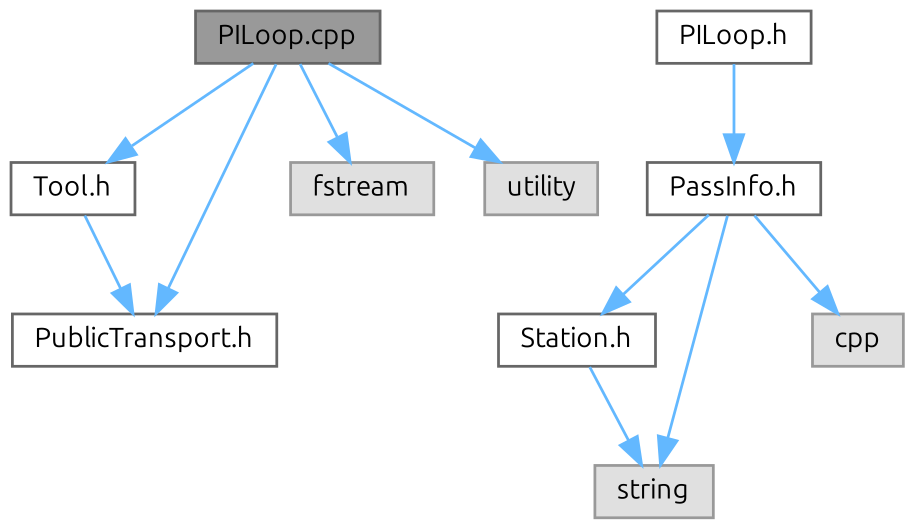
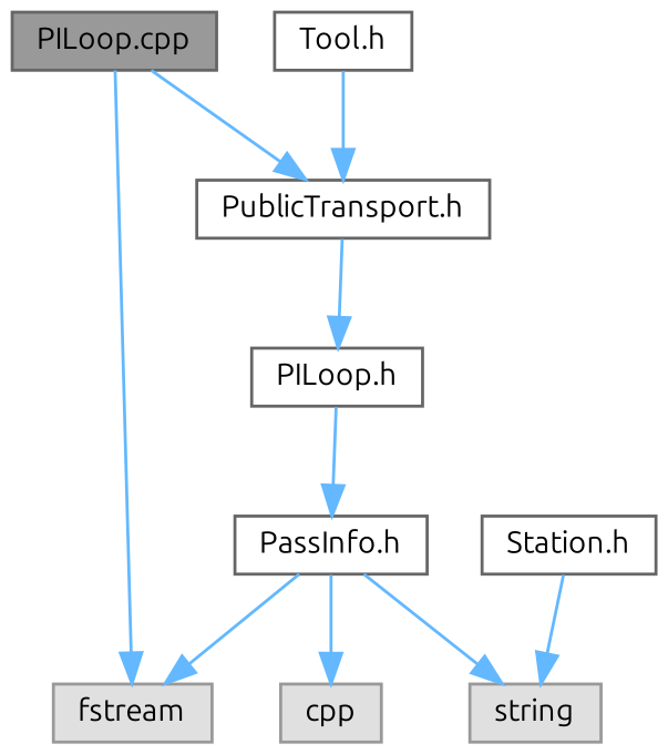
  digraph {
    fontname=Ubuntu
    node [color=grey40 fillcolor=white fontname=Ubuntu fontsize=10 shape=box style=filled]
    edge [color=steelblue1 fontname=Ubuntu fontsize=10 labelfontname=Helvetica labelfontsize=10 style=solid]
    n1 [color=gray40 fillcolor=grey60 fontcolor=black height=0.2 label="PILoop.cpp" width=0.4]
    n2 [height=0.2 label="Tool.h" width=0.4]
    n3 [height=0.2 label="PublicTransport.h" width=0.4]
    n4 [color=grey60 fillcolor="#E0E0E0" height=0.2 label=fstream width=0.4]
-   n5 [color=grey60 fillcolor="#E0E0E0" height=0.2 label=utility width=0.4]
    n6 [height=0.2 label="PILoop.h" width=0.4]
    n7 [height=0.2 label="Station.h" width=0.4]
    n8 [color=grey60 fillcolor="#E0E0E0" height=0.2 label=string width=0.4]
    n9 [height=0.2 label="PassInfo.h" width=0.4]
    n10 [color=grey60 fillcolor="#E0E0E0" height=0.2 label=cpp width=0.4]
-   n1 -> n2
    n1 -> n3
    n1 -> n4
-   n1 -> n5
    n2 -> n3
+   n3 -> n6
    n6 -> n9
    n7 -> n8
-   n9 -> n7
+   n9 -> n4
    n9 -> n8
    n9 -> n10
  }
